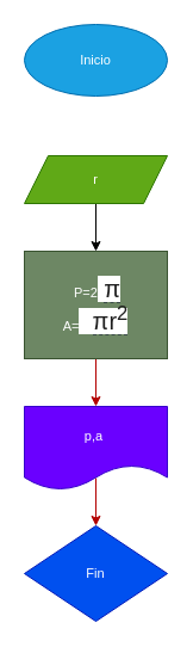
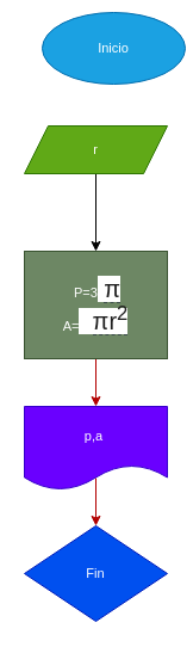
  <mxCell id="0" />
  <mxCell id="1" parent="0" />
- <mxCell id="2" value="Inicio" style="ellipse;whiteSpace=wrap;html=1;fontSize=11;fillColor=#1ba1e2;fontColor=#ffffff;strokeColor=#006EAF;" vertex="1" parent="1"><mxGeometry x="20" y="20" width="120" height="60" as="geometry" /></mxCell>
+ <mxCell id="2" value="Inicio" style="ellipse;whiteSpace=wrap;html=1;fontSize=11;fillColor=#1ba1e2;fontColor=#ffffff;strokeColor=#006EAF;" vertex="1" parent="1"><mxGeometry x="35" y="10" width="120" height="60" as="geometry" /></mxCell>
  <mxCell id="3" style="edgeStyle=none;html=1;exitX=0.5;exitY=1;exitDx=0;exitDy=0;entryX=0.5;entryY=0;entryDx=0;entryDy=0;fontSize=11;" edge="1" parent="1" source="4"><mxGeometry relative="1" as="geometry"><mxPoint x="80" y="210" as="targetPoint" /></mxGeometry></mxCell>
- <mxCell id="4" value="r" style="shape=parallelogram;perimeter=parallelogramPerimeter;whiteSpace=wrap;html=1;fixedSize=1;fontSize=11;fillColor=#60a917;fontColor=#ffffff;strokeColor=#2D7600;" vertex="1" parent="1"><mxGeometry x="20" y="130" width="120" height="40" as="geometry" /></mxCell>
+ <mxCell id="4" value="r" style="shape=parallelogram;perimeter=parallelogramPerimeter;whiteSpace=wrap;html=1;fixedSize=1;fontSize=11;fillColor=#60a917;fontColor=#ffffff;strokeColor=#2D7600;" vertex="1" parent="1"><mxGeometry x="20" y="105" width="120" height="40" as="geometry" /></mxCell>
  <mxCell id="5" style="edgeStyle=none;html=1;fontSize=11;fillColor=#e51400;strokeColor=#B20000;" edge="1" parent="1" source="6"><mxGeometry relative="1" as="geometry"><mxPoint x="80" y="340" as="targetPoint" /></mxGeometry></mxCell>
- <mxCell id="6" value="&amp;nbsp;P=2&lt;span style=&quot;color: rgb(31, 31, 31); font-family: &amp;quot;Google Sans&amp;quot;, Arial, sans-serif; font-size: 20px; text-align: left; background-color: rgb(255, 255, 255);&quot;&gt;&amp;nbsp;&lt;/span&gt;&lt;span style=&quot;outline: 0px; color: rgb(31, 31, 31); font-family: &amp;quot;Google Sans&amp;quot;, Arial, sans-serif; font-size: 20px; text-align: left; background-color: rgb(255, 255, 255);&quot; tabindex=&quot;0&quot; role=&quot;tooltip&quot;&gt;&lt;span style=&quot;cursor: pointer; outline: 0px;&quot; data-ved=&quot;2ahUKEwiu7aLSsY6LAxV8q4kEHc8NOMoQmpgGegQISxAD&quot; tabindex=&quot;0&quot; role=&quot;button&quot; data-width=&quot;250&quot; data-theme=&quot;0&quot; data-send-open-event=&quot;true&quot; data-hover-open-delay=&quot;500&quot; data-hover-hide-delay=&quot;1000&quot; data-extra-container-classes=&quot;ZLo7Eb&quot; data-enable-toggle-animation=&quot;true&quot; class=&quot;c5aZPb&quot;&gt;&lt;span style=&quot;border-bottom: 1px dashed rgba(4, 12, 40, 0.5); cursor: pointer;&quot; data-segment-text=&quot;περιφέρεια&quot; data-bubble-link=&quot;&quot; class=&quot;JPfdse&quot;&gt;π&lt;br&gt;&lt;/span&gt;&lt;/span&gt;&lt;/span&gt;A=&lt;span style=&quot;color: rgb(31, 31, 31); font-family: &amp;quot;Google Sans&amp;quot;, Arial, sans-serif; font-size: 20px; text-align: left; background-color: rgb(255, 255, 255);&quot;&gt;&amp;nbsp;&lt;/span&gt;&lt;span style=&quot;color: rgb(31, 31, 31); font-family: &amp;quot;Google Sans&amp;quot;, Arial, sans-serif; font-size: 20px; text-align: left; background-color: rgb(255, 255, 255);&quot;&gt;&amp;nbsp;&lt;/span&gt;&lt;span style=&quot;outline: 0px; color: rgb(31, 31, 31); font-family: &amp;quot;Google Sans&amp;quot;, Arial, sans-serif; font-size: 20px; text-align: left; background-color: rgb(255, 255, 255);&quot; tabindex=&quot;0&quot; role=&quot;tooltip&quot;&gt;&lt;span style=&quot;cursor: pointer; outline: 0px;&quot; data-ved=&quot;2ahUKEwiu7aLSsY6LAxV8q4kEHc8NOMoQmpgGegQISxAD&quot; tabindex=&quot;0&quot; role=&quot;button&quot; data-width=&quot;250&quot; data-theme=&quot;0&quot; data-send-open-event=&quot;true&quot; data-hover-open-delay=&quot;500&quot; data-hover-hide-delay=&quot;1000&quot; data-extra-container-classes=&quot;ZLo7Eb&quot; data-enable-toggle-animation=&quot;true&quot; class=&quot;c5aZPb&quot;&gt;&lt;span style=&quot;border-bottom: 1px dashed rgba(4, 12, 40, 0.5); cursor: pointer;&quot; data-segment-text=&quot;περιφέρεια&quot; data-bubble-link=&quot;&quot; class=&quot;JPfdse&quot;&gt;πr&lt;sup&gt;2&lt;/sup&gt;&lt;/span&gt;&lt;/span&gt;&lt;/span&gt;" style="rounded=0;whiteSpace=wrap;html=1;fontSize=11;fillColor=#6d8764;fontColor=#ffffff;strokeColor=#3A5431;" vertex="1" parent="1"><mxGeometry x="20" y="210" width="120" height="90" as="geometry" /></mxCell>
+ <mxCell id="6" value="&amp;nbsp;P=3&lt;span style=&quot;color: rgb(31, 31, 31); font-family: &amp;quot;Google Sans&amp;quot;, Arial, sans-serif; font-size: 20px; text-align: left; background-color: rgb(255, 255, 255);&quot;&gt;&amp;nbsp;&lt;/span&gt;&lt;span style=&quot;outline: 0px; color: rgb(31, 31, 31); font-family: &amp;quot;Google Sans&amp;quot;, Arial, sans-serif; font-size: 20px; text-align: left; background-color: rgb(255, 255, 255);&quot; tabindex=&quot;0&quot; role=&quot;tooltip&quot;&gt;&lt;span style=&quot;cursor: pointer; outline: 0px;&quot; data-ved=&quot;2ahUKEwiu7aLSsY6LAxV8q4kEHc8NOMoQmpgGegQISxAD&quot; tabindex=&quot;0&quot; role=&quot;button&quot; data-width=&quot;250&quot; data-theme=&quot;0&quot; data-send-open-event=&quot;true&quot; data-hover-open-delay=&quot;500&quot; data-hover-hide-delay=&quot;1000&quot; data-extra-container-classes=&quot;ZLo7Eb&quot; data-enable-toggle-animation=&quot;true&quot; class=&quot;c5aZPb&quot;&gt;&lt;span style=&quot;border-bottom: 1px dashed rgba(4, 12, 40, 0.5); cursor: pointer;&quot; data-segment-text=&quot;περιφέρεια&quot; data-bubble-link=&quot;&quot; class=&quot;JPfdse&quot;&gt;π&lt;br&gt;&lt;/span&gt;&lt;/span&gt;&lt;/span&gt;A=&lt;span style=&quot;color: rgb(31, 31, 31); font-family: &amp;quot;Google Sans&amp;quot;, Arial, sans-serif; font-size: 20px; text-align: left; background-color: rgb(255, 255, 255);&quot;&gt;&amp;nbsp;&lt;/span&gt;&lt;span style=&quot;color: rgb(31, 31, 31); font-family: &amp;quot;Google Sans&amp;quot;, Arial, sans-serif; font-size: 20px; text-align: left; background-color: rgb(255, 255, 255);&quot;&gt;&amp;nbsp;&lt;/span&gt;&lt;span style=&quot;outline: 0px; color: rgb(31, 31, 31); font-family: &amp;quot;Google Sans&amp;quot;, Arial, sans-serif; font-size: 20px; text-align: left; background-color: rgb(255, 255, 255);&quot; tabindex=&quot;0&quot; role=&quot;tooltip&quot;&gt;&lt;span style=&quot;cursor: pointer; outline: 0px;&quot; data-ved=&quot;2ahUKEwiu7aLSsY6LAxV8q4kEHc8NOMoQmpgGegQISxAD&quot; tabindex=&quot;0&quot; role=&quot;button&quot; data-width=&quot;250&quot; data-theme=&quot;0&quot; data-send-open-event=&quot;true&quot; data-hover-open-delay=&quot;500&quot; data-hover-hide-delay=&quot;1000&quot; data-extra-container-classes=&quot;ZLo7Eb&quot; data-enable-toggle-animation=&quot;true&quot; class=&quot;c5aZPb&quot;&gt;&lt;span style=&quot;border-bottom: 1px dashed rgba(4, 12, 40, 0.5); cursor: pointer;&quot; data-segment-text=&quot;περιφέρεια&quot; data-bubble-link=&quot;&quot; class=&quot;JPfdse&quot;&gt;πr&lt;sup&gt;2&lt;/sup&gt;&lt;/span&gt;&lt;/span&gt;&lt;/span&gt;" style="rounded=0;whiteSpace=wrap;html=1;fontSize=11;fillColor=#6d8764;fontColor=#ffffff;strokeColor=#3A5431;" vertex="1" parent="1"><mxGeometry x="20" y="210" width="120" height="90" as="geometry" /></mxCell>
  <mxCell id="7" style="edgeStyle=none;html=1;fontSize=11;" edge="1" parent="1" source="6"><mxGeometry relative="1" as="geometry"><mxPoint x="80" y="300" as="targetPoint" /></mxGeometry></mxCell>
  <mxCell id="8" style="edgeStyle=none;html=1;entryX=0.5;entryY=0;entryDx=0;entryDy=0;fontSize=11;fillColor=#e51400;strokeColor=#B20000;" edge="1" parent="1" target="9"><mxGeometry relative="1" as="geometry"><mxPoint x="80" y="400" as="sourcePoint" /></mxGeometry></mxCell>
  <mxCell id="9" value="Fin" style="rhombus;whiteSpace=wrap;html=1;fontSize=11;fillColor=#0050ef;fontColor=#ffffff;strokeColor=#001DBC;" vertex="1" parent="1"><mxGeometry x="20" y="440" width="120" height="80" as="geometry" /></mxCell>
  <mxCell id="10" value="p,a&amp;nbsp;" style="shape=document;whiteSpace=wrap;html=1;boundedLbl=1;fontSize=11;fillColor=#6a00ff;fontColor=#ffffff;strokeColor=#3700CC;" vertex="1" parent="1"><mxGeometry x="20" y="340" width="120" height="70" as="geometry" /></mxCell>
